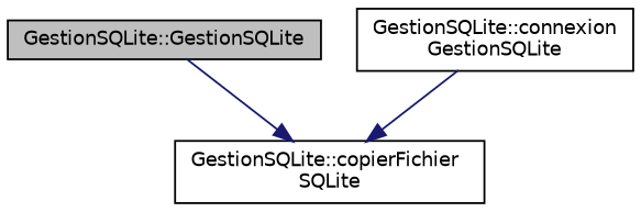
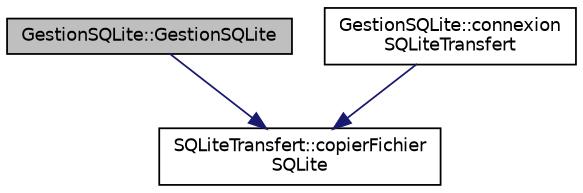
  digraph {
    rankdir=TB
    node [color=black fillcolor=white fontname=Helvetica fontsize=10 shape=record style=filled]
    edge [color=midnightblue fontname=Helvetica fontsize=10 labelfontname=Helvetica labelfontsize=10 style=solid]
    n1 [fillcolor=grey75 fontcolor=black height=0.2 label="GestionSQLite::GestionSQLite" width=0.4]
-   n2 [height=0.2 label="GestionSQLite::copierFichier\lSQLite" width=0.4]
-   n3 [height=0.2 label="GestionSQLite::connexion\lGestionSQLite" width=0.4]
+   n2 [height=0.2 label="SQLiteTransfert::copierFichier\lSQLite" width=0.4]
+   n3 [height=0.2 label="GestionSQLite::connexion\lSQLiteTransfert" width=0.4]
    n1 -> n2
    n3 -> n2
  }
